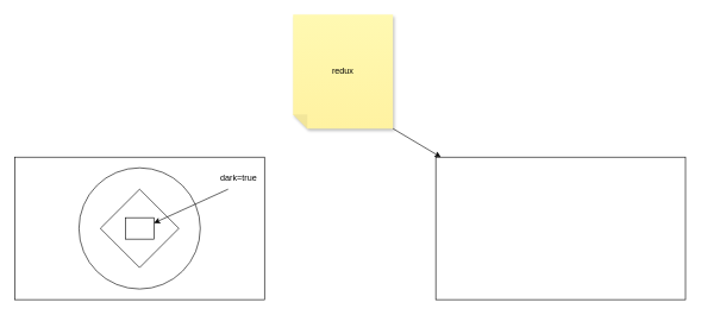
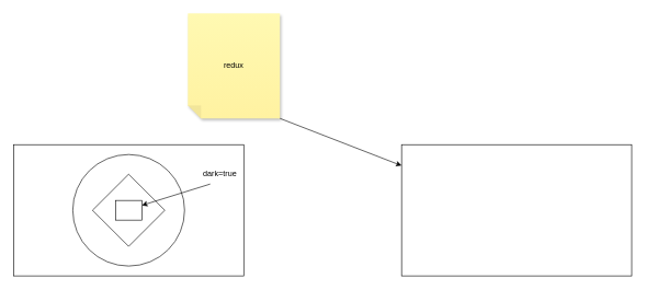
  <mxCell id="0" />
  <mxCell id="1" parent="0" />
  <mxCell id="2" value="" style="whiteSpace=wrap;html=1;" parent="1" vertex="1"><mxGeometry x="20" y="220" width="350" height="200" as="geometry" /></mxCell>
  <mxCell id="3" value="" style="ellipse;whiteSpace=wrap;html=1;" parent="1" vertex="1"><mxGeometry x="110" y="235" width="170" height="170" as="geometry" /></mxCell>
  <mxCell id="4" value="" style="rhombus;whiteSpace=wrap;html=1;" parent="1" vertex="1"><mxGeometry x="140" y="265" width="110" height="110" as="geometry" /></mxCell>
  <mxCell id="5" value="" style="whiteSpace=wrap;html=1;" parent="1" vertex="1"><mxGeometry x="175" y="305" width="40" height="30" as="geometry" /></mxCell>
- <mxCell id="6" value="dark=true" style="text;strokeColor=none;align=center;fillColor=none;html=1;verticalAlign=middle;whiteSpace=wrap;rounded=0;" parent="1" vertex="1"><mxGeometry x="304" y="235" width="60" height="30" as="geometry" /></mxCell>
+ <mxCell id="6" value="dark=true" style="text;strokeColor=none;align=center;fillColor=none;html=1;verticalAlign=middle;whiteSpace=wrap;rounded=0;" parent="1" vertex="1"><mxGeometry x="304" y="250" width="60" height="30" as="geometry" /></mxCell>
  <mxCell id="7" value="" style="edgeStyle=none;orthogonalLoop=1;jettySize=auto;html=1;exitX=0.25;exitY=1;exitDx=0;exitDy=0;entryX=1;entryY=0.25;entryDx=0;entryDy=0;" edge="1" parent="1" source="6" target="5"><mxGeometry width="80" relative="1" as="geometry"><mxPoint x="230" y="310" as="sourcePoint" /><mxPoint x="310" y="310" as="targetPoint" /><Array as="points" /></mxGeometry></mxCell>
  <mxCell id="8" value="" style="whiteSpace=wrap;html=1;" vertex="1" parent="1"><mxGeometry x="610" y="220" width="350" height="200" as="geometry" /></mxCell>
  <mxCell id="9" style="edgeStyle=none;html=1;exitX=0;exitY=0;exitDx=0;exitDy=0;exitPerimeter=0;" edge="1" parent="1" source="10" target="8"><mxGeometry relative="1" as="geometry" /></mxCell>
- <mxCell id="10" value="redux" style="shape=note;whiteSpace=wrap;html=1;backgroundOutline=1;fontColor=#000000;darkOpacity=0.05;fillColor=#FFF9B2;strokeColor=none;fillStyle=solid;direction=west;gradientDirection=north;gradientColor=#FFF2A1;shadow=1;size=20;pointerEvents=1;" vertex="1" parent="1"><mxGeometry x="410" y="20" width="140" height="160" as="geometry" /></mxCell>
+ <mxCell id="10" value="redux" style="shape=note;whiteSpace=wrap;html=1;backgroundOutline=1;fontColor=#000000;darkOpacity=0.05;fillColor=#FFF9B2;strokeColor=none;fillStyle=solid;direction=west;gradientDirection=north;gradientColor=#FFF2A1;shadow=1;size=20;pointerEvents=1;" vertex="1" parent="1"><mxGeometry x="285" y="20" width="140" height="160" as="geometry" /></mxCell>
